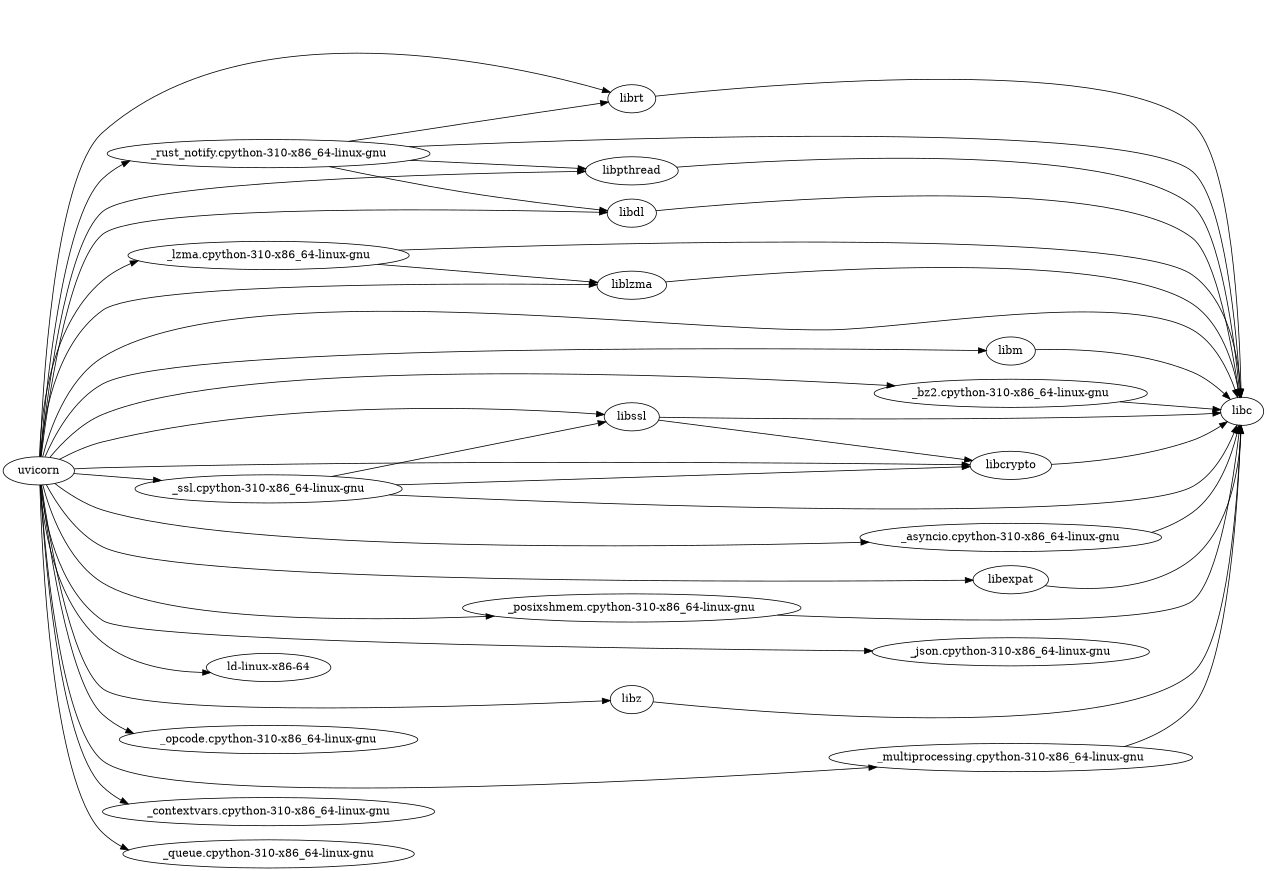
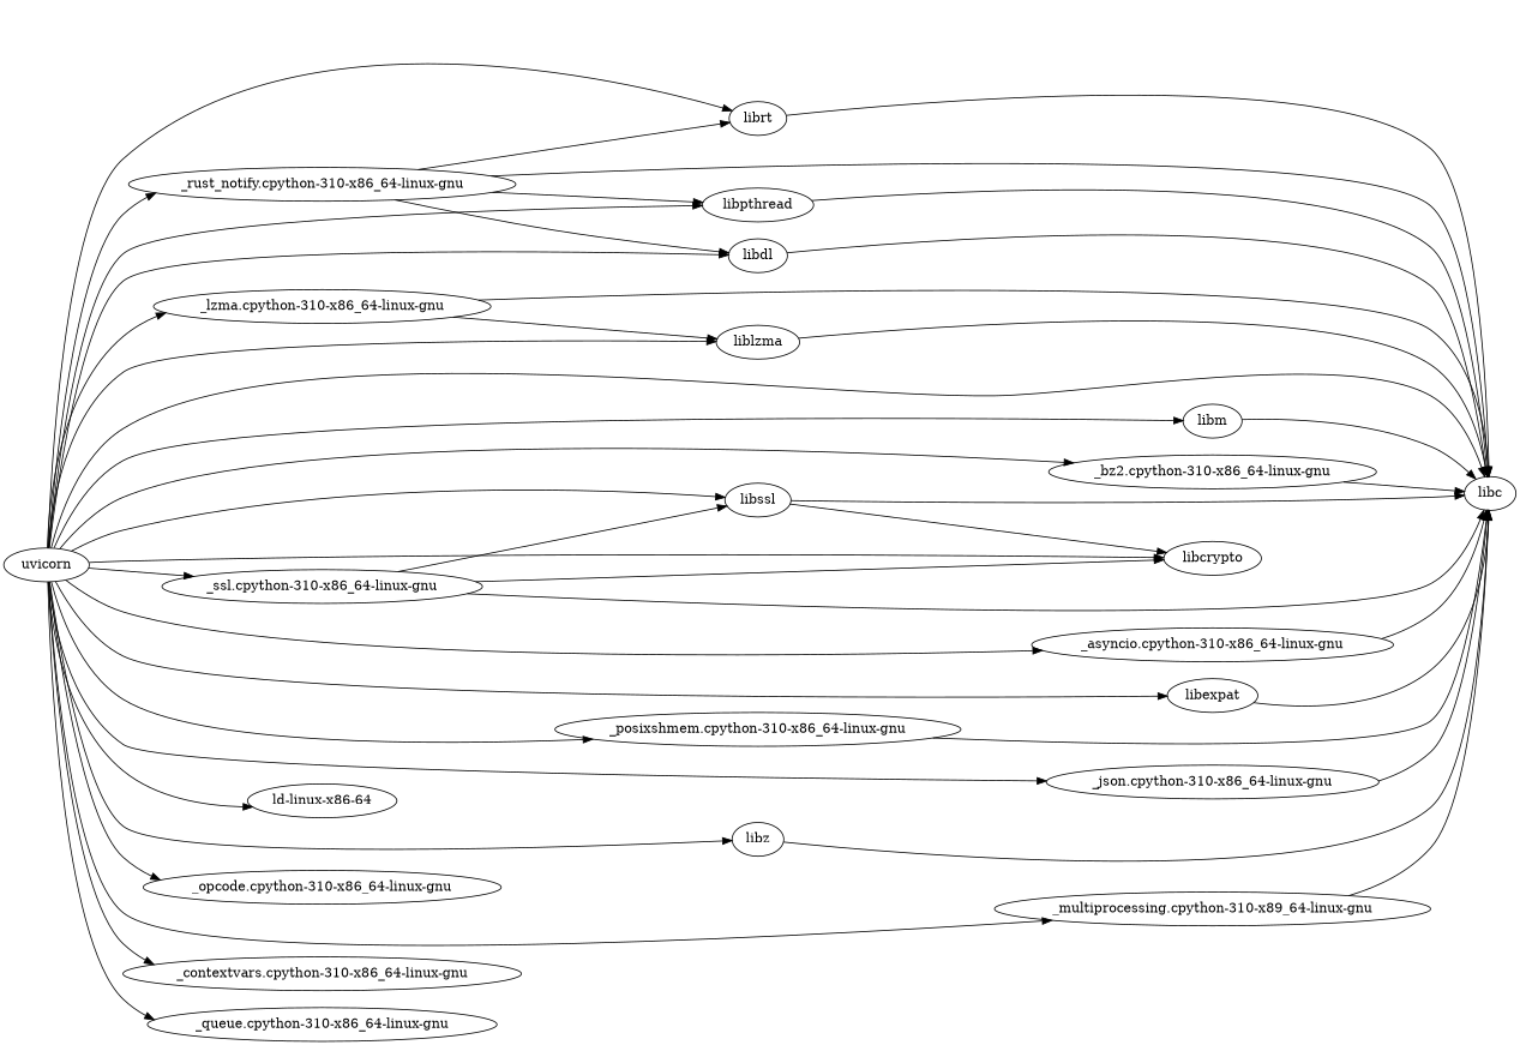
  digraph {
    rankdir=LR
    uvicorn
    "_rust_notify.cpython-310-x86_64-linux-gnu"
    "_lzma.cpython-310-x86_64-linux-gnu"
    libssl
    librt
    libc
    libm
    "_bz2.cpython-310-x86_64-linux-gnu"
    libpthread
    "_ssl.cpython-310-x86_64-linux-gnu"
    libdl
    liblzma
    "_asyncio.cpython-310-x86_64-linux-gnu"
    libcrypto
    libexpat
    "_posixshmem.cpython-310-x86_64-linux-gnu"
    "_json.cpython-310-x86_64-linux-gnu"
    "ld-linux-x86-64"
    libz
    "_opcode.cpython-310-x86_64-linux-gnu"
-   "_multiprocessing.cpython-310-x86_64-linux-gnu"
+   "_multiprocessing.cpython-310-x86_64-linux-gnu" [label="_multiprocessing.cpython-310-x89_64-linux-gnu"]
    "_contextvars.cpython-310-x86_64-linux-gnu"
    "_queue.cpython-310-x86_64-linux-gnu"
    uvicorn -> "_rust_notify.cpython-310-x86_64-linux-gnu"
    uvicorn -> "_lzma.cpython-310-x86_64-linux-gnu"
    uvicorn -> libssl
    uvicorn -> librt
    uvicorn -> libc
    uvicorn -> libm
    uvicorn -> "_bz2.cpython-310-x86_64-linux-gnu"
    uvicorn -> libpthread
    uvicorn -> "_ssl.cpython-310-x86_64-linux-gnu"
    uvicorn -> libdl
    uvicorn -> liblzma
    uvicorn -> "_asyncio.cpython-310-x86_64-linux-gnu"
    uvicorn -> libcrypto
    uvicorn -> libexpat
    uvicorn -> "_posixshmem.cpython-310-x86_64-linux-gnu"
    uvicorn -> "_json.cpython-310-x86_64-linux-gnu"
    uvicorn -> "ld-linux-x86-64"
    uvicorn -> libz
    uvicorn -> "_opcode.cpython-310-x86_64-linux-gnu"
    uvicorn -> "_multiprocessing.cpython-310-x86_64-linux-gnu"
    uvicorn -> "_contextvars.cpython-310-x86_64-linux-gnu"
    uvicorn -> "_queue.cpython-310-x86_64-linux-gnu"
    "_rust_notify.cpython-310-x86_64-linux-gnu" -> librt
    "_rust_notify.cpython-310-x86_64-linux-gnu" -> libc
    "_rust_notify.cpython-310-x86_64-linux-gnu" -> libpthread
    "_rust_notify.cpython-310-x86_64-linux-gnu" -> libdl
    "_lzma.cpython-310-x86_64-linux-gnu" -> libc
    "_lzma.cpython-310-x86_64-linux-gnu" -> liblzma
    libssl -> libc
    libssl -> libcrypto
    librt -> libc
    libm -> libc
    "_bz2.cpython-310-x86_64-linux-gnu" -> libc
    libpthread -> libc
    "_ssl.cpython-310-x86_64-linux-gnu" -> libssl
    "_ssl.cpython-310-x86_64-linux-gnu" -> libc
    "_ssl.cpython-310-x86_64-linux-gnu" -> libcrypto
    libdl -> libc
    liblzma -> libc
    "_asyncio.cpython-310-x86_64-linux-gnu" -> libc
-   libcrypto -> libc
+   "_json.cpython-310-x86_64-linux-gnu" -> libc
    libexpat -> libc
    "_posixshmem.cpython-310-x86_64-linux-gnu" -> libc
    libz -> libc
    "_multiprocessing.cpython-310-x86_64-linux-gnu" -> libc
  }
